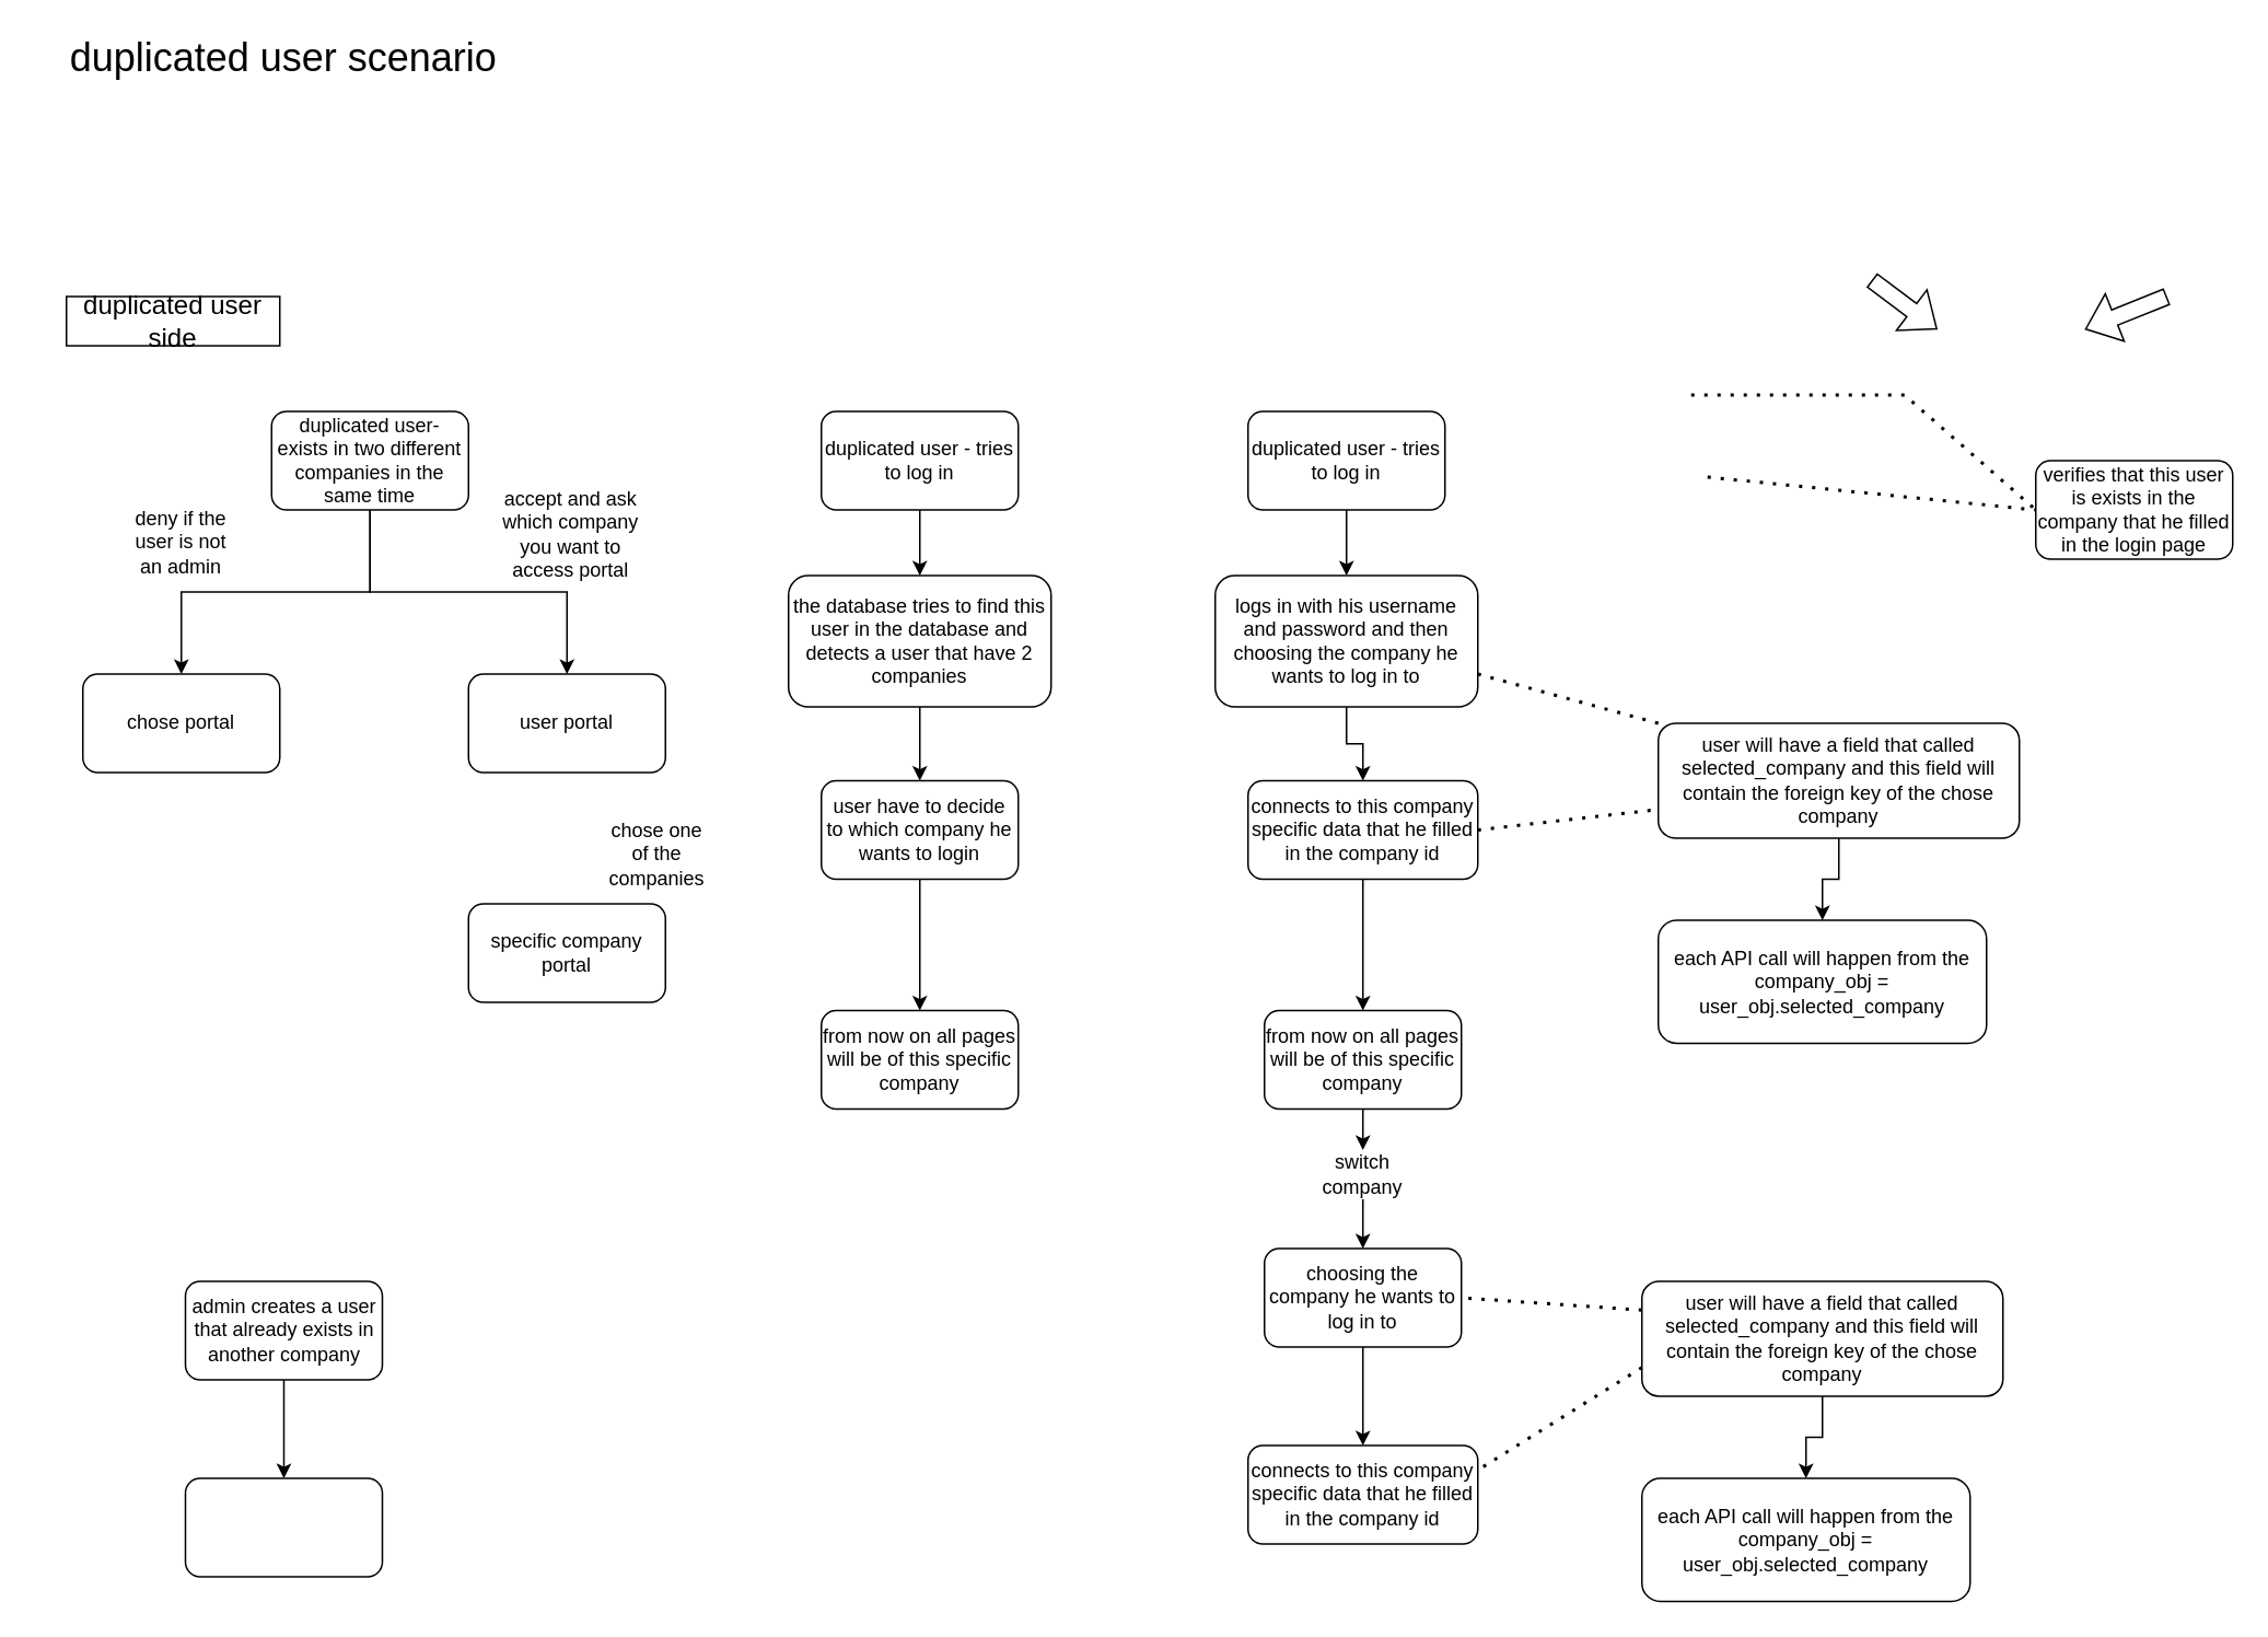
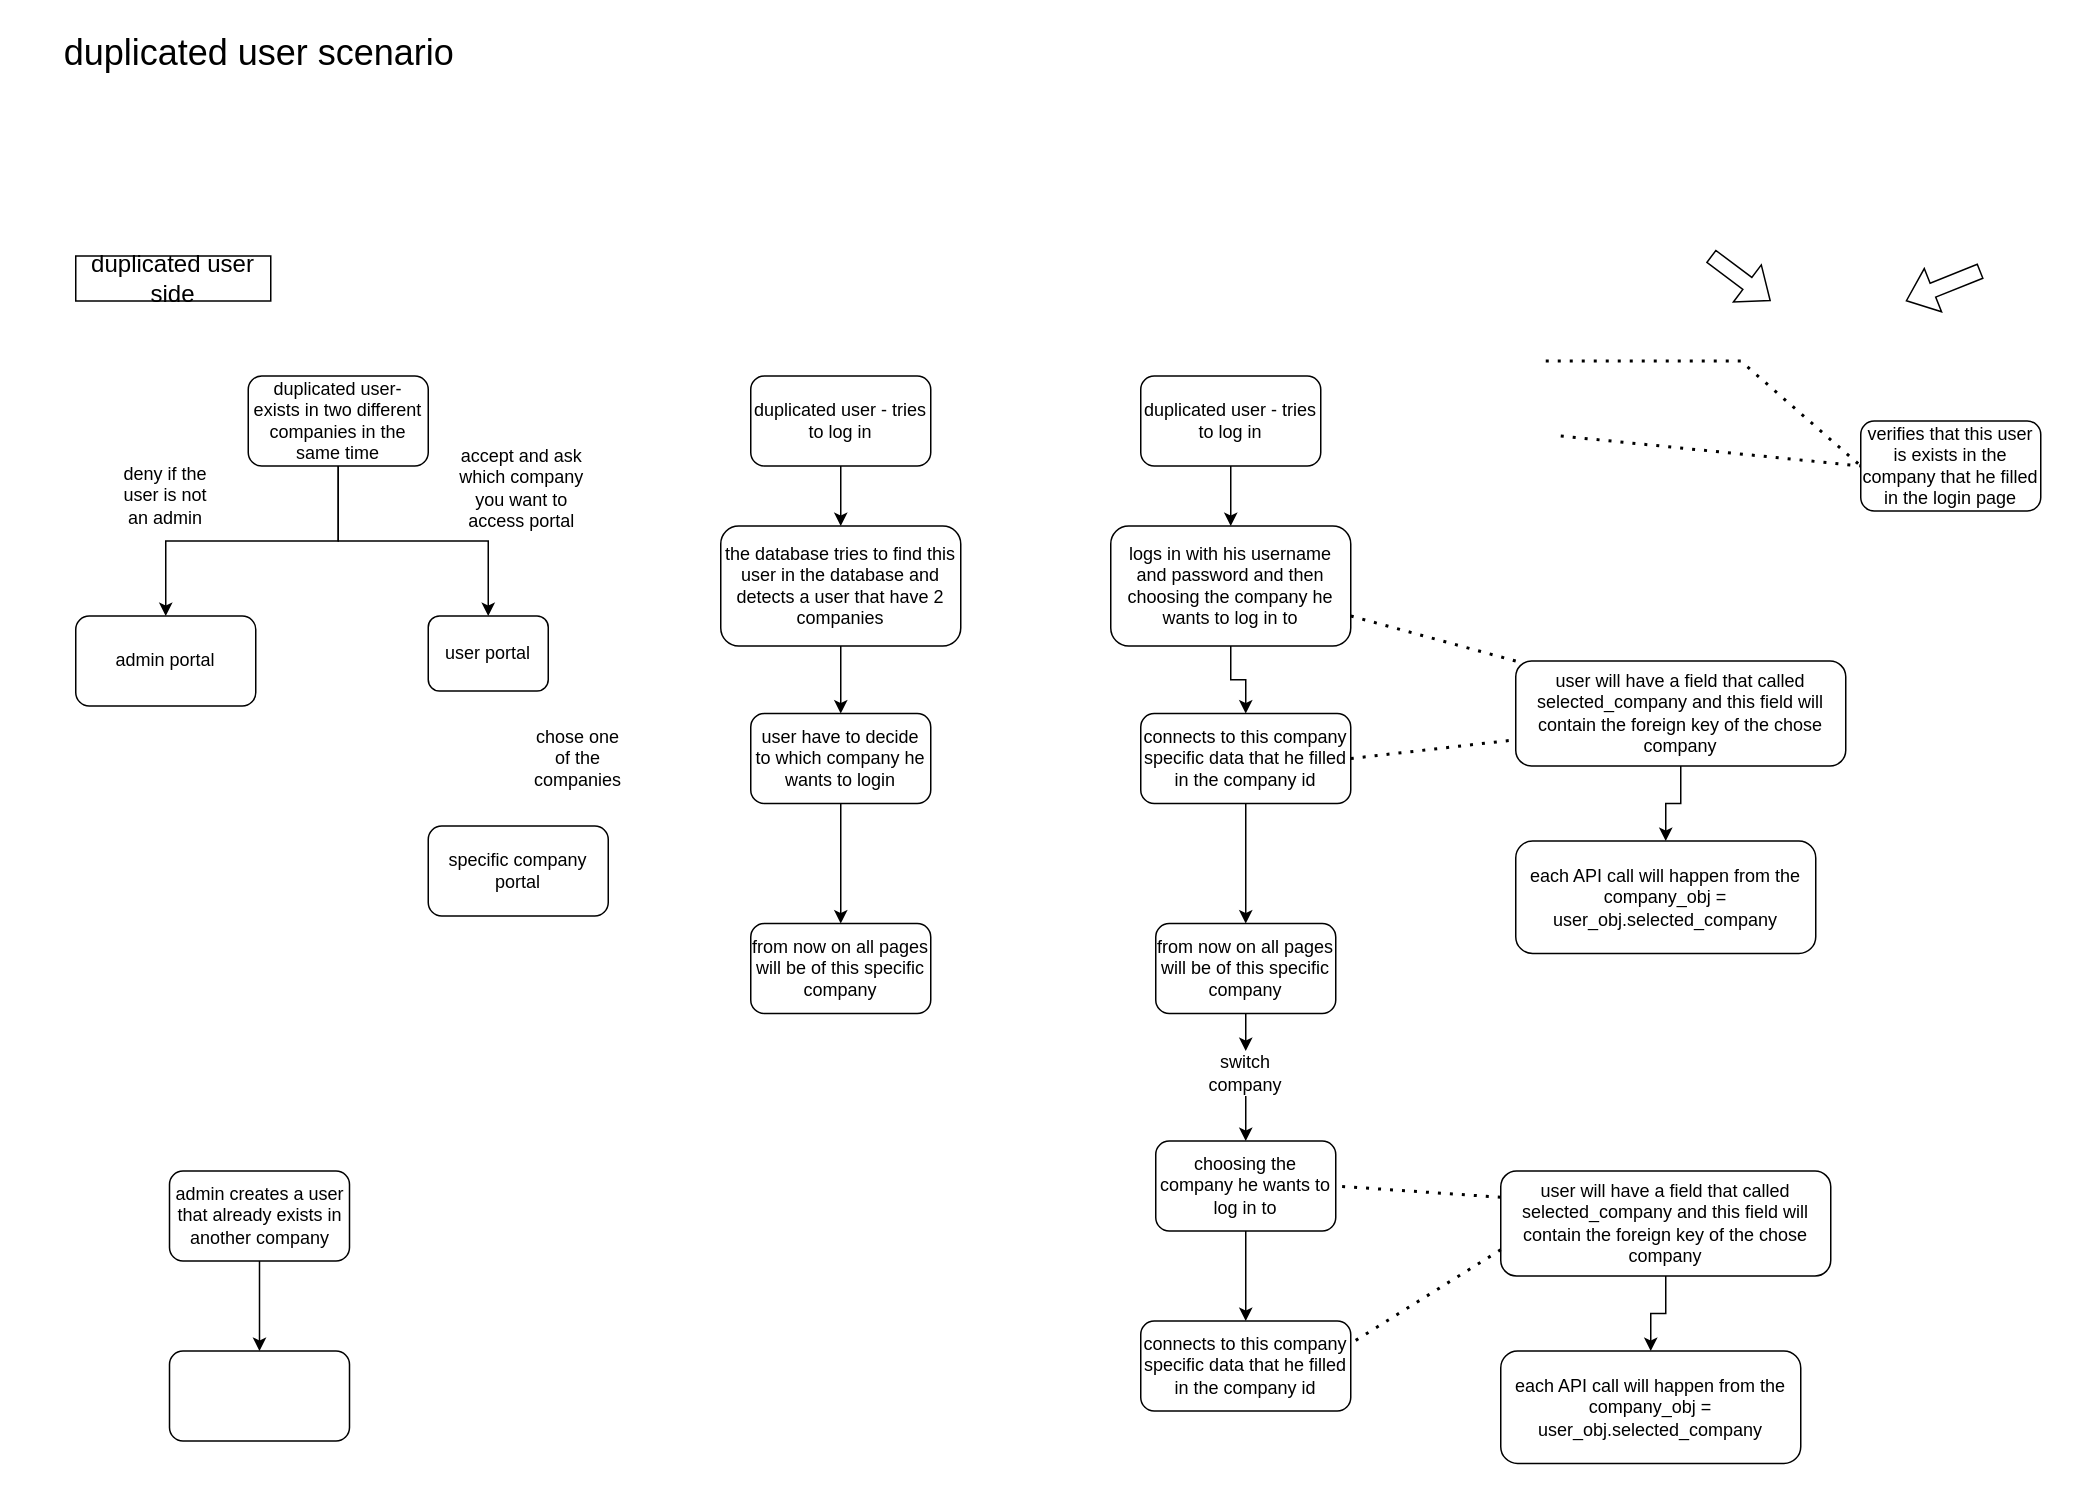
  <mxCell id="0" />
  <mxCell id="1" parent="0" />
  <mxCell id="2" value="" style="edgeStyle=orthogonalEdgeStyle;rounded=0;orthogonalLoop=1;jettySize=auto;html=1;" edge="1" parent="1" source="4" target="5"><mxGeometry relative="1" as="geometry" /></mxCell>
  <mxCell id="3" value="" style="edgeStyle=orthogonalEdgeStyle;rounded=0;orthogonalLoop=1;jettySize=auto;html=1;" edge="1" parent="1" source="4" target="6"><mxGeometry relative="1" as="geometry" /></mxCell>
  <mxCell id="4" value="duplicated user-&lt;div&gt;exists in two different companies in the same time&lt;/div&gt;" style="rounded=1;whiteSpace=wrap;html=1;" vertex="1" parent="1"><mxGeometry x="165" y="250" width="120" height="60" as="geometry" /></mxCell>
- <mxCell id="5" value="chose portal" style="whiteSpace=wrap;html=1;rounded=1;" vertex="1" parent="1"><mxGeometry x="50" y="410" width="120" height="60" as="geometry" /></mxCell>
- <mxCell id="6" value="user portal" style="whiteSpace=wrap;html=1;rounded=1;" vertex="1" parent="1"><mxGeometry x="285" y="410" width="120" height="60" as="geometry" /></mxCell>
+ <mxCell id="5" value="admin portal" style="whiteSpace=wrap;html=1;rounded=1;" vertex="1" parent="1"><mxGeometry x="50" y="410" width="120" height="60" as="geometry" /></mxCell>
+ <mxCell id="6" value="user portal" style="whiteSpace=wrap;html=1;rounded=1;" vertex="1" parent="1"><mxGeometry x="285" y="410" width="80" height="50" as="geometry" /></mxCell>
  <mxCell id="7" value="deny if the user is not an admin" style="text;html=1;align=center;verticalAlign=middle;whiteSpace=wrap;rounded=0;" vertex="1" parent="1"><mxGeometry x="75" y="310" width="70" height="40" as="geometry" /></mxCell>
  <mxCell id="8" value="accept and ask which company you want to access portal" style="text;html=1;align=center;verticalAlign=middle;whiteSpace=wrap;rounded=0;" vertex="1" parent="1"><mxGeometry x="300" y="300" width="95" height="50" as="geometry" /></mxCell>
- <mxCell id="9" value="chose one of the companies" style="text;html=1;align=center;verticalAlign=middle;whiteSpace=wrap;rounded=0;" vertex="1" parent="1"><mxGeometry x="370" y="505" width="60" height="30" as="geometry" /></mxCell>
+ <mxCell id="9" value="chose one of the companies" style="text;html=1;align=center;verticalAlign=middle;whiteSpace=wrap;rounded=0;" vertex="1" parent="1"><mxGeometry x="355" y="490" width="60" height="30" as="geometry" /></mxCell>
  <mxCell id="10" value="specific company portal" style="whiteSpace=wrap;html=1;rounded=1;" vertex="1" parent="1"><mxGeometry x="285" y="550" width="120" height="60" as="geometry" /></mxCell>
  <mxCell id="11" value="" style="edgeStyle=orthogonalEdgeStyle;rounded=0;orthogonalLoop=1;jettySize=auto;html=1;" edge="1" parent="1" source="12" target="14"><mxGeometry relative="1" as="geometry" /></mxCell>
  <mxCell id="12" value="duplicated user - tries to log in" style="rounded=1;whiteSpace=wrap;html=1;" vertex="1" parent="1"><mxGeometry x="500" y="250" width="120" height="60" as="geometry" /></mxCell>
  <mxCell id="13" value="" style="edgeStyle=orthogonalEdgeStyle;rounded=0;orthogonalLoop=1;jettySize=auto;html=1;" edge="1" parent="1" source="14" target="16"><mxGeometry relative="1" as="geometry" /></mxCell>
  <mxCell id="14" value="the database tries to find this user in the database and detects a user that have 2 companies" style="whiteSpace=wrap;html=1;rounded=1;" vertex="1" parent="1"><mxGeometry x="480" y="350" width="160" height="80" as="geometry" /></mxCell>
  <mxCell id="15" value="" style="edgeStyle=orthogonalEdgeStyle;rounded=0;orthogonalLoop=1;jettySize=auto;html=1;" edge="1" parent="1" source="16" target="17"><mxGeometry relative="1" as="geometry" /></mxCell>
  <mxCell id="16" value="user have to decide to which company he wants to login" style="whiteSpace=wrap;html=1;rounded=1;" vertex="1" parent="1"><mxGeometry x="500" y="475" width="120" height="60" as="geometry" /></mxCell>
  <mxCell id="17" value="from now on all pages will be of this specific company" style="whiteSpace=wrap;html=1;rounded=1;" vertex="1" parent="1"><mxGeometry x="500" y="615" width="120" height="60" as="geometry" /></mxCell>
  <mxCell id="18" value="duplicated user scenario" style="text;html=1;align=center;verticalAlign=middle;whiteSpace=wrap;rounded=0;fontSize=24;" vertex="1" parent="1"><mxGeometry x="20" y="20" width="305" height="30" as="geometry" /></mxCell>
- <mxCell id="19" value="duplicated user side" style="text;html=1;align=center;verticalAlign=middle;whiteSpace=wrap;rounded=0;fontSize=16;strokeColor=default;" vertex="1" parent="1"><mxGeometry x="40" y="180" width="130" height="30" as="geometry" /></mxCell>
+ <mxCell id="19" value="duplicated user side" style="text;html=1;align=center;verticalAlign=middle;whiteSpace=wrap;rounded=0;fontSize=16;strokeColor=default;" vertex="1" parent="1"><mxGeometry x="50" y="170" width="130" height="30" as="geometry" /></mxCell>
  <mxCell id="20" value="" style="edgeStyle=orthogonalEdgeStyle;rounded=0;orthogonalLoop=1;jettySize=auto;html=1;" edge="1" parent="1" source="21" target="22"><mxGeometry relative="1" as="geometry" /></mxCell>
  <mxCell id="21" value="admin creates a user that already exists in another company" style="rounded=1;whiteSpace=wrap;html=1;" vertex="1" parent="1"><mxGeometry x="112.5" y="780" width="120" height="60" as="geometry" /></mxCell>
  <mxCell id="22" value="" style="whiteSpace=wrap;html=1;rounded=1;" vertex="1" parent="1"><mxGeometry x="112.5" y="900" width="120" height="60" as="geometry" /></mxCell>
  <mxCell id="23" value="" style="edgeStyle=orthogonalEdgeStyle;rounded=0;orthogonalLoop=1;jettySize=auto;html=1;" edge="1" parent="1" source="24" target="26"><mxGeometry relative="1" as="geometry" /></mxCell>
  <mxCell id="24" value="duplicated user - tries to log in" style="rounded=1;whiteSpace=wrap;html=1;" vertex="1" parent="1"><mxGeometry x="760" y="250" width="120" height="60" as="geometry" /></mxCell>
  <mxCell id="25" value="" style="edgeStyle=orthogonalEdgeStyle;rounded=0;orthogonalLoop=1;jettySize=auto;html=1;" edge="1" parent="1" source="26" target="28"><mxGeometry relative="1" as="geometry" /></mxCell>
  <mxCell id="26" value="logs in with his username and password and then choosing the company he wants to log in to" style="whiteSpace=wrap;html=1;rounded=1;" vertex="1" parent="1"><mxGeometry x="740" y="350" width="160" height="80" as="geometry" /></mxCell>
  <mxCell id="27" value="" style="edgeStyle=orthogonalEdgeStyle;rounded=0;orthogonalLoop=1;jettySize=auto;html=1;" edge="1" parent="1" source="28" target="30"><mxGeometry relative="1" as="geometry" /></mxCell>
  <mxCell id="28" value="connects to this company specific data that he filled in the company id" style="whiteSpace=wrap;html=1;rounded=1;" vertex="1" parent="1"><mxGeometry x="760" y="475" width="140" height="60" as="geometry" /></mxCell>
  <mxCell id="29" value="" style="edgeStyle=orthogonalEdgeStyle;rounded=0;orthogonalLoop=1;jettySize=auto;html=1;exitX=0.5;exitY=1;exitDx=0;exitDy=0;" edge="1" parent="1" source="50" target="41"><mxGeometry relative="1" as="geometry" /></mxCell>
  <mxCell id="30" value="from now on all pages will be of this specific company" style="whiteSpace=wrap;html=1;rounded=1;" vertex="1" parent="1"><mxGeometry x="770" y="615" width="120" height="60" as="geometry" /></mxCell>
  <mxCell id="31" value="verifies that this user is exists in the company that he filled in the login page" style="rounded=1;whiteSpace=wrap;html=1;" vertex="1" parent="1"><mxGeometry x="1240" y="280" width="120" height="60" as="geometry" /></mxCell>
  <mxCell id="32" value="" style="endArrow=none;dashed=1;html=1;dashPattern=1 3;strokeWidth=2;rounded=0;entryX=0;entryY=0.5;entryDx=0;entryDy=0;" edge="1" parent="1" target="31"><mxGeometry width="50" height="50" relative="1" as="geometry"><mxPoint x="1030" y="240" as="sourcePoint" /><mxPoint x="770" y="500" as="targetPoint" /><Array as="points"><mxPoint x="1160" y="240" /></Array></mxGeometry></mxCell>
  <mxCell id="33" value="" style="endArrow=none;dashed=1;html=1;dashPattern=1 3;strokeWidth=2;rounded=0;entryX=0;entryY=0.5;entryDx=0;entryDy=0;" edge="1" parent="1" target="31"><mxGeometry width="50" height="50" relative="1" as="geometry"><mxPoint x="1040" y="290" as="sourcePoint" /><mxPoint x="970" y="480" as="targetPoint" /><Array as="points" /></mxGeometry></mxCell>
  <mxCell id="34" value="" style="shape=flexArrow;endArrow=classic;html=1;rounded=0;" edge="1" parent="1"><mxGeometry width="50" height="50" relative="1" as="geometry"><mxPoint x="1140" y="170" as="sourcePoint" /><mxPoint x="1180" y="200" as="targetPoint" /></mxGeometry></mxCell>
  <mxCell id="35" value="" style="shape=flexArrow;endArrow=classic;html=1;rounded=0;" edge="1" parent="1"><mxGeometry width="50" height="50" relative="1" as="geometry"><mxPoint x="1320" y="180" as="sourcePoint" /><mxPoint x="1270" y="200" as="targetPoint" /></mxGeometry></mxCell>
  <mxCell id="36" value="" style="endArrow=none;dashed=1;html=1;dashPattern=1 3;strokeWidth=2;rounded=0;entryX=0;entryY=0;entryDx=0;entryDy=0;exitX=1;exitY=0.75;exitDx=0;exitDy=0;" edge="1" parent="1" source="26" target="38"><mxGeometry width="50" height="50" relative="1" as="geometry"><mxPoint x="900" y="535" as="sourcePoint" /><mxPoint x="990" y="570" as="targetPoint" /><Array as="points" /></mxGeometry></mxCell>
  <mxCell id="37" value="" style="edgeStyle=orthogonalEdgeStyle;rounded=0;orthogonalLoop=1;jettySize=auto;html=1;" edge="1" parent="1" source="38" target="39"><mxGeometry relative="1" as="geometry" /></mxCell>
  <mxCell id="38" value="user will have a field that called selected_company and this field will contain the foreign key of the chose company" style="rounded=1;whiteSpace=wrap;html=1;" vertex="1" parent="1"><mxGeometry x="1010" y="440" width="220" height="70" as="geometry" /></mxCell>
  <mxCell id="39" value="each API call will happen from the company_obj = user_obj.selected_company" style="whiteSpace=wrap;html=1;rounded=1;" vertex="1" parent="1"><mxGeometry x="1010" y="560" width="200" height="75" as="geometry" /></mxCell>
  <mxCell id="40" value="" style="edgeStyle=orthogonalEdgeStyle;rounded=0;orthogonalLoop=1;jettySize=auto;html=1;" edge="1" parent="1" source="41" target="48"><mxGeometry relative="1" as="geometry" /></mxCell>
  <mxCell id="41" value="choosing the company he wants to log in to" style="whiteSpace=wrap;html=1;rounded=1;" vertex="1" parent="1"><mxGeometry x="770" y="760" width="120" height="60" as="geometry" /></mxCell>
  <mxCell id="42" value="" style="endArrow=none;dashed=1;html=1;dashPattern=1 3;strokeWidth=2;rounded=0;exitX=1;exitY=0.5;exitDx=0;exitDy=0;entryX=0;entryY=0.75;entryDx=0;entryDy=0;" edge="1" parent="1" source="28" target="38"><mxGeometry width="50" height="50" relative="1" as="geometry"><mxPoint x="910" y="420" as="sourcePoint" /><mxPoint x="990" y="490" as="targetPoint" /><Array as="points" /></mxGeometry></mxCell>
  <mxCell id="43" value="" style="edgeStyle=orthogonalEdgeStyle;rounded=0;orthogonalLoop=1;jettySize=auto;html=1;" edge="1" parent="1" source="44" target="45"><mxGeometry relative="1" as="geometry" /></mxCell>
  <mxCell id="44" value="user will have a field that called selected_company and this field will contain the foreign key of the chose company" style="rounded=1;whiteSpace=wrap;html=1;" vertex="1" parent="1"><mxGeometry x="1000" y="780" width="220" height="70" as="geometry" /></mxCell>
  <mxCell id="45" value="each API call will happen from the company_obj = user_obj.selected_company" style="whiteSpace=wrap;html=1;rounded=1;" vertex="1" parent="1"><mxGeometry x="1000" y="900" width="200" height="75" as="geometry" /></mxCell>
  <mxCell id="46" value="" style="endArrow=none;dashed=1;html=1;dashPattern=1 3;strokeWidth=2;rounded=0;exitX=0;exitY=0.25;exitDx=0;exitDy=0;entryX=1;entryY=0.5;entryDx=0;entryDy=0;" edge="1" parent="1" source="44" target="41"><mxGeometry width="50" height="50" relative="1" as="geometry"><mxPoint x="990" y="750" as="sourcePoint" /><mxPoint x="1040" y="700" as="targetPoint" /></mxGeometry></mxCell>
  <mxCell id="47" value="" style="endArrow=none;dashed=1;html=1;dashPattern=1 3;strokeWidth=2;rounded=0;exitX=0;exitY=0.75;exitDx=0;exitDy=0;entryX=1;entryY=0.25;entryDx=0;entryDy=0;" edge="1" parent="1" source="44" target="48"><mxGeometry width="50" height="50" relative="1" as="geometry"><mxPoint x="970" y="808" as="sourcePoint" /><mxPoint x="900" y="800" as="targetPoint" /></mxGeometry></mxCell>
  <mxCell id="48" value="connects to this company specific data that he filled in the company id" style="whiteSpace=wrap;html=1;rounded=1;" vertex="1" parent="1"><mxGeometry x="760" y="880" width="140" height="60" as="geometry" /></mxCell>
  <mxCell id="49" value="" style="edgeStyle=orthogonalEdgeStyle;rounded=0;orthogonalLoop=1;jettySize=auto;html=1;exitX=0.5;exitY=1;exitDx=0;exitDy=0;" edge="1" parent="1" source="30" target="50"><mxGeometry relative="1" as="geometry"><mxPoint x="830" y="675" as="sourcePoint" /><mxPoint x="830" y="760" as="targetPoint" /></mxGeometry></mxCell>
  <mxCell id="50" value="switch company" style="text;html=1;align=center;verticalAlign=middle;whiteSpace=wrap;rounded=0;" vertex="1" parent="1"><mxGeometry x="800" y="700" width="60" height="30" as="geometry" /></mxCell>
